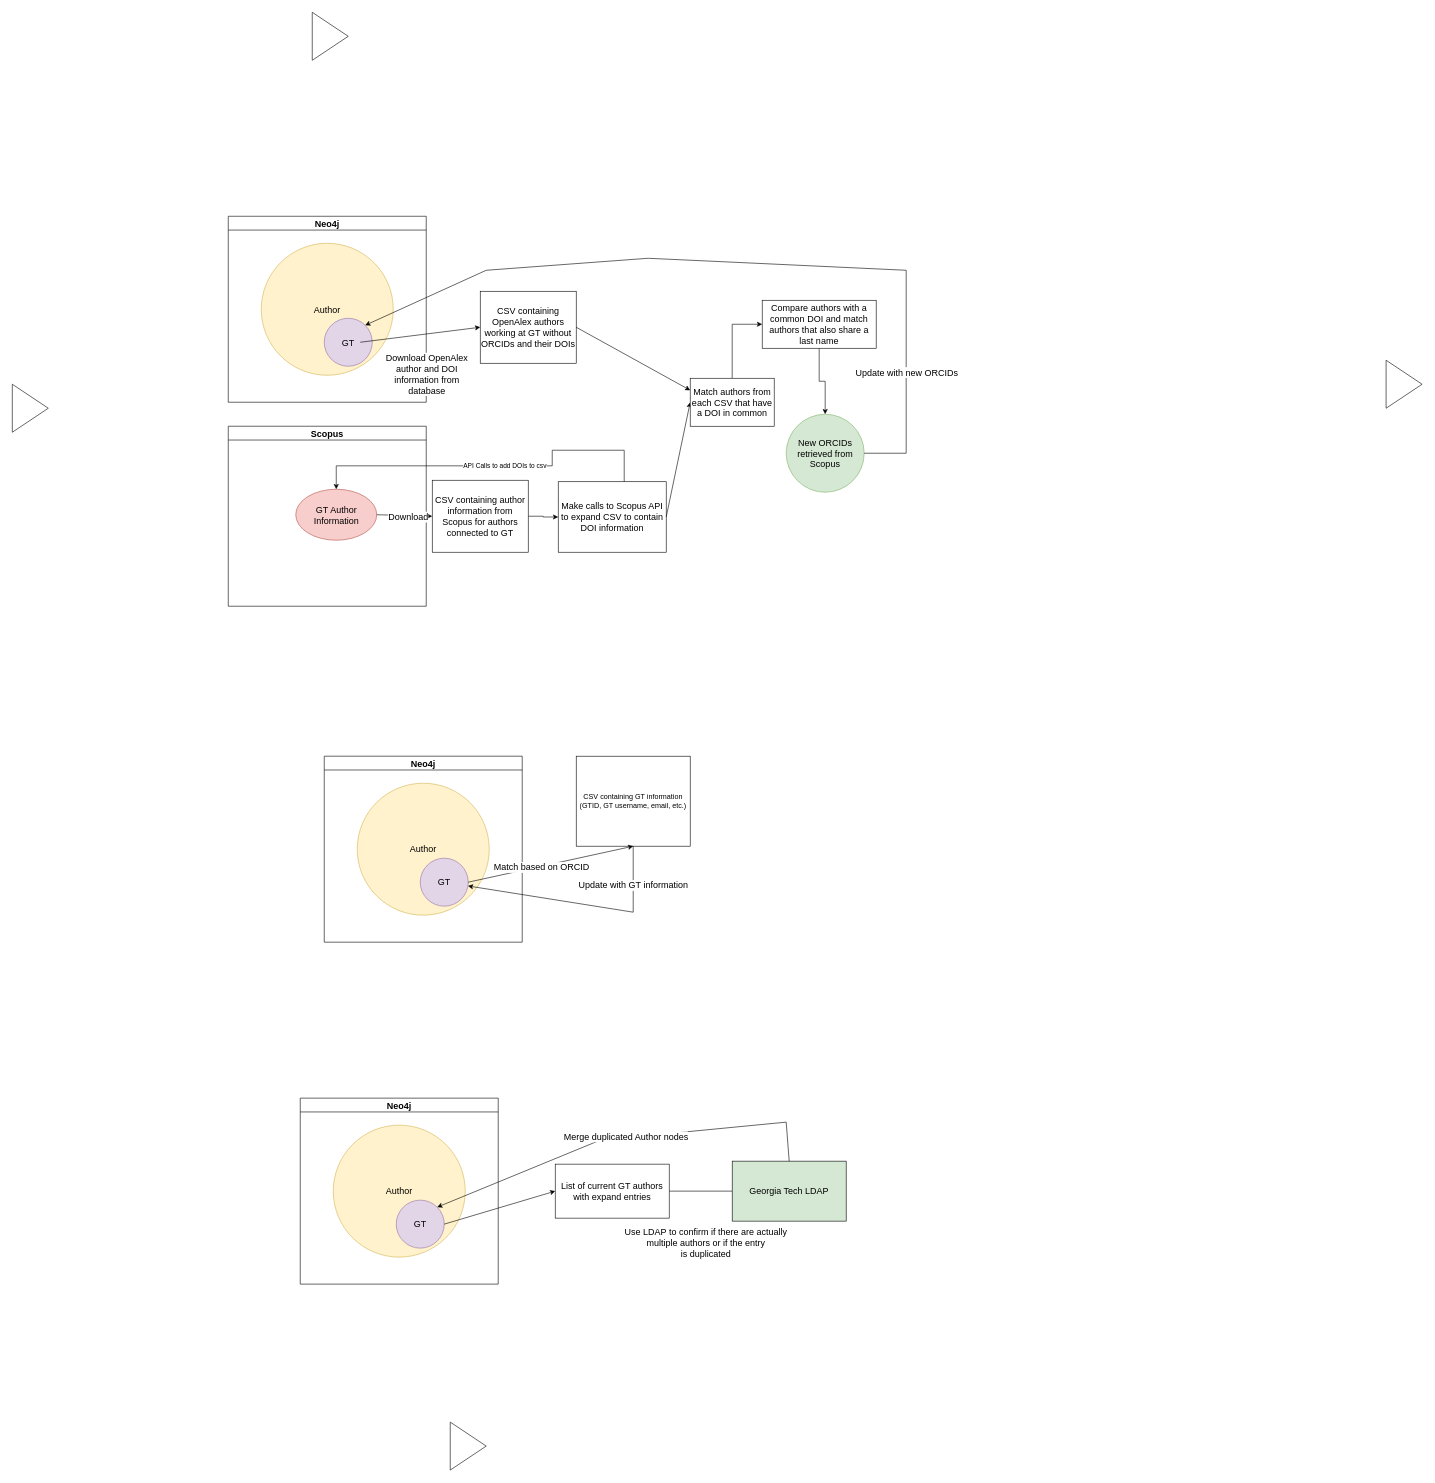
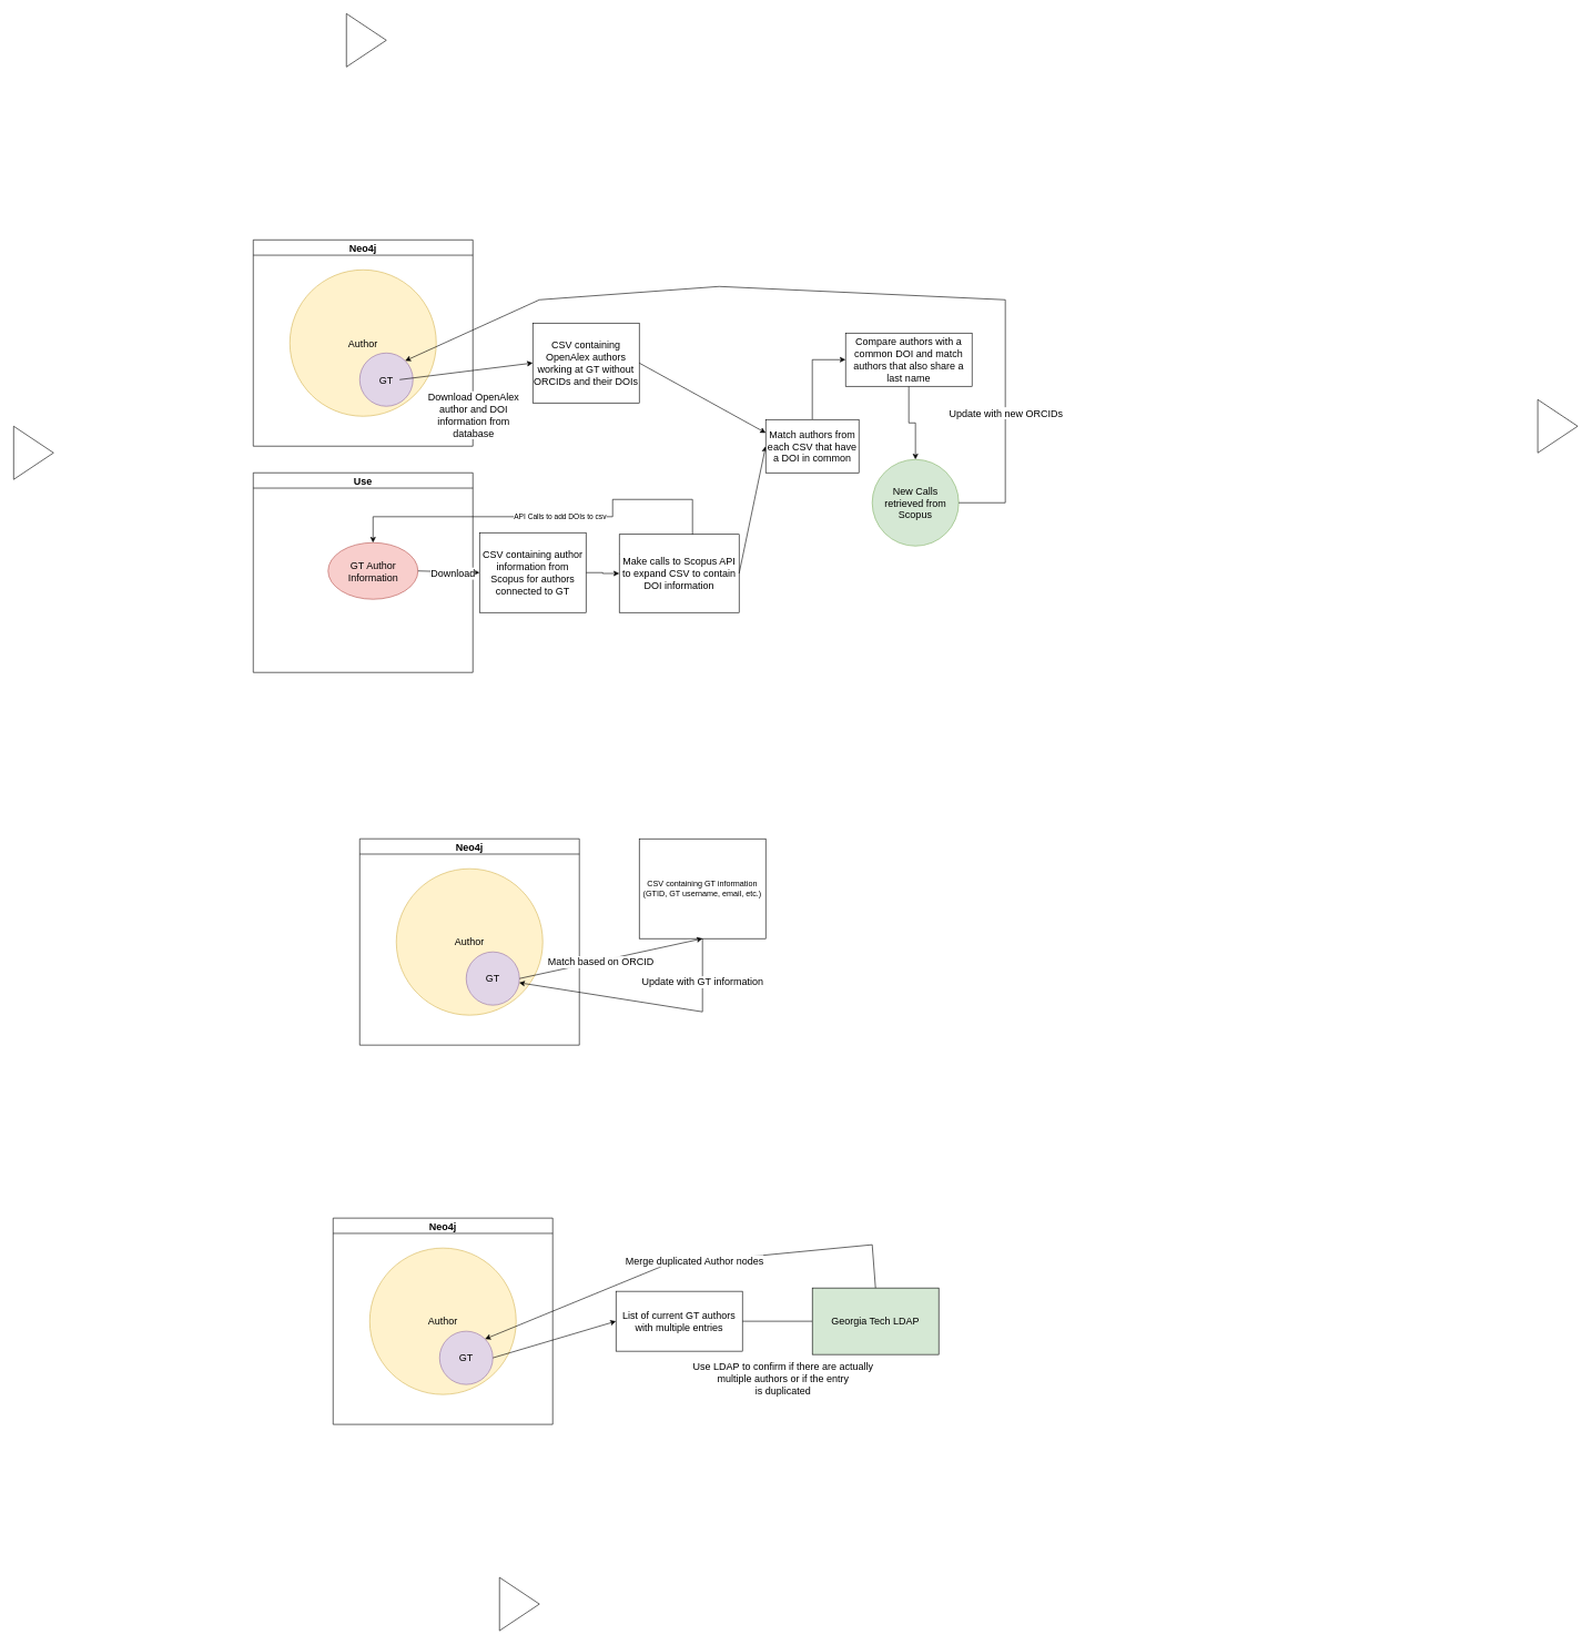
  <mxCell id="0" />
  <mxCell id="1" parent="0" />
  <mxCell id="2" value="&lt;font style=&quot;font-size: 15px;&quot;&gt;Neo4j&lt;/font&gt;" style="swimlane;whiteSpace=wrap;html=1;" parent="1" vertex="1"><mxGeometry x="380" y="360" width="330" height="310" as="geometry" /></mxCell>
  <mxCell id="3" value="&lt;font style=&quot;font-size: 15px;&quot;&gt;Author&lt;/font&gt;" style="ellipse;whiteSpace=wrap;html=1;aspect=fixed;fillColor=#fff2cc;strokeColor=#d6b656;" parent="2" vertex="1"><mxGeometry x="55" y="45" width="220" height="220" as="geometry" /></mxCell>
  <mxCell id="4" value="&lt;font style=&quot;font-size: 15px;&quot;&gt;GT&lt;/font&gt;" style="ellipse;whiteSpace=wrap;html=1;aspect=fixed;fillColor=#e1d5e7;strokeColor=#9673a6;" parent="2" vertex="1"><mxGeometry x="160" y="170" width="80" height="80" as="geometry" /></mxCell>
  <mxCell id="5" value="" style="endArrow=classic;html=1;rounded=0;entryX=0;entryY=0.5;entryDx=0;entryDy=0;" parent="2" target="7" edge="1"><mxGeometry width="50" height="50" relative="1" as="geometry"><mxPoint x="220" y="210" as="sourcePoint" /><mxPoint x="270" y="160" as="targetPoint" /></mxGeometry></mxCell>
  <mxCell id="6" value="&lt;font style=&quot;font-size: 15px;&quot;&gt;Download OpenAlex&lt;br&gt;author and DOI&lt;br&gt;information from&lt;br&gt;database&lt;br&gt;&lt;/font&gt;" style="edgeLabel;html=1;align=center;verticalAlign=middle;resizable=0;points=[];" parent="5" vertex="1" connectable="0"><mxGeometry x="0.104" y="-2" relative="1" as="geometry"><mxPoint y="64" as="offset" /></mxGeometry></mxCell>
  <mxCell id="7" value="&lt;font style=&quot;font-size: 15px;&quot;&gt;CSV containing OpenAlex authors working at GT without ORCIDs and their DOIs&lt;/font&gt;" style="rounded=0;whiteSpace=wrap;html=1;" parent="1" vertex="1"><mxGeometry x="800" y="485" width="160" height="120" as="geometry" /></mxCell>
- <mxCell id="8" value="&lt;font style=&quot;font-size: 15px;&quot;&gt;Scopus&lt;/font&gt;" style="swimlane;whiteSpace=wrap;html=1;" parent="1" vertex="1"><mxGeometry x="380" y="710" width="330" height="300" as="geometry" /></mxCell>
+ <mxCell id="8" value="&lt;font style=&quot;font-size: 15px;&quot;&gt;Use&lt;/font&gt;" style="swimlane;whiteSpace=wrap;html=1;" parent="1" vertex="1"><mxGeometry x="380" y="710" width="330" height="300" as="geometry" /></mxCell>
  <mxCell id="9" value="&lt;font style=&quot;font-size: 15px;&quot;&gt;GT Author Information&lt;/font&gt;" style="ellipse;whiteSpace=wrap;html=1;aspect=fixed;fillColor=#f8cecc;strokeColor=#b85450;" parent="8" vertex="1"><mxGeometry x="112.5" y="105" width="135" height="85" as="geometry" /></mxCell>
  <mxCell id="10" style="edgeStyle=orthogonalEdgeStyle;rounded=0;orthogonalLoop=1;jettySize=auto;html=1;exitX=0;exitY=0.25;exitDx=0;exitDy=0;" parent="1" source="14" target="9" edge="1"><mxGeometry relative="1" as="geometry"><mxPoint x="900" y="740" as="targetPoint" /><mxPoint x="1040" y="840" as="sourcePoint" /><Array as="points"><mxPoint x="1040" y="831" /><mxPoint x="1040" y="750" /><mxPoint x="920" y="750" /><mxPoint x="920" y="776" /></Array></mxGeometry></mxCell>
  <mxCell id="11" value="API Calls to add DOIs to csv" style="edgeLabel;html=1;align=center;verticalAlign=middle;resizable=0;points=[];" parent="10" vertex="1" connectable="0"><mxGeometry x="0.133" y="-1" relative="1" as="geometry"><mxPoint as="offset" /></mxGeometry></mxCell>
  <mxCell id="12" style="edgeStyle=orthogonalEdgeStyle;rounded=0;orthogonalLoop=1;jettySize=auto;html=1;entryX=0;entryY=0.5;entryDx=0;entryDy=0;" parent="1" source="13" target="14" edge="1"><mxGeometry relative="1" as="geometry" /></mxCell>
  <mxCell id="13" value="&lt;span style=&quot;font-size: 15px;&quot;&gt;CSV containing author information from Scopus for authors connected to GT&lt;/span&gt;" style="rounded=0;whiteSpace=wrap;html=1;" parent="1" vertex="1"><mxGeometry x="720" y="800" width="160" height="120" as="geometry" /></mxCell>
  <mxCell id="14" value="&lt;span style=&quot;font-size: 15px;&quot;&gt;Make calls to Scopus API to expand CSV to contain DOI information&lt;/span&gt;" style="rounded=0;whiteSpace=wrap;html=1;" parent="1" vertex="1"><mxGeometry x="930" y="802.5" width="180" height="117.5" as="geometry" /></mxCell>
  <mxCell id="15" value="" style="endArrow=classic;html=1;rounded=0;exitX=1;exitY=0.5;exitDx=0;exitDy=0;entryX=0;entryY=0.25;entryDx=0;entryDy=0;" parent="1" source="7" target="18" edge="1"><mxGeometry width="50" height="50" relative="1" as="geometry"><mxPoint x="880" y="530" as="sourcePoint" /><mxPoint x="1190" y="580" as="targetPoint" /></mxGeometry></mxCell>
  <mxCell id="16" value="" style="endArrow=classic;html=1;rounded=0;exitX=1;exitY=0.5;exitDx=0;exitDy=0;entryX=0;entryY=0.5;entryDx=0;entryDy=0;" parent="1" source="14" target="18" edge="1"><mxGeometry width="50" height="50" relative="1" as="geometry"><mxPoint x="1130" y="820" as="sourcePoint" /><mxPoint x="1210" y="640" as="targetPoint" /></mxGeometry></mxCell>
  <mxCell id="17" style="edgeStyle=orthogonalEdgeStyle;rounded=0;orthogonalLoop=1;jettySize=auto;html=1;entryX=0;entryY=0.5;entryDx=0;entryDy=0;" parent="1" source="18" target="20" edge="1"><mxGeometry relative="1" as="geometry" /></mxCell>
  <mxCell id="18" value="&lt;span style=&quot;font-size: 15px;&quot;&gt;Match authors from each CSV that have a DOI in common&lt;/span&gt;" style="rounded=0;whiteSpace=wrap;html=1;" parent="1" vertex="1"><mxGeometry x="1150" y="630" width="140" height="80" as="geometry" /></mxCell>
  <mxCell id="19" style="edgeStyle=orthogonalEdgeStyle;rounded=0;orthogonalLoop=1;jettySize=auto;html=1;entryX=0.5;entryY=0;entryDx=0;entryDy=0;" parent="1" source="20" target="21" edge="1"><mxGeometry relative="1" as="geometry" /></mxCell>
  <mxCell id="20" value="&lt;span style=&quot;font-size: 15px;&quot;&gt;Compare authors with a common DOI and match authors that also share a last name&lt;/span&gt;" style="rounded=0;whiteSpace=wrap;html=1;" parent="1" vertex="1"><mxGeometry x="1270" y="500" width="190" height="80" as="geometry" /></mxCell>
- <mxCell id="21" value="&lt;font style=&quot;font-size: 15px;&quot;&gt;New ORCIDs&lt;br&gt;retrieved from&lt;br&gt;Scopus&lt;br&gt;&lt;/font&gt;" style="ellipse;whiteSpace=wrap;html=1;aspect=fixed;fillColor=#d5e8d4;strokeColor=#82b366;" parent="1" vertex="1"><mxGeometry x="1310" y="690" width="130" height="130" as="geometry" /></mxCell>
+ <mxCell id="21" value="&lt;font style=&quot;font-size: 15px;&quot;&gt;New Calls&lt;br&gt;retrieved from&lt;br&gt;Scopus&lt;br&gt;&lt;/font&gt;" style="ellipse;whiteSpace=wrap;html=1;aspect=fixed;fillColor=#d5e8d4;strokeColor=#82b366;" parent="1" vertex="1"><mxGeometry x="1310" y="690" width="130" height="130" as="geometry" /></mxCell>
  <mxCell id="22" value="CSV containing GT information&lt;br&gt;(GTID, GT username, email, etc.)" style="rounded=0;whiteSpace=wrap;html=1;" parent="1" vertex="1"><mxGeometry x="960" y="1260" width="190" height="150" as="geometry" /></mxCell>
  <mxCell id="23" value="" style="endArrow=classic;html=1;rounded=0;exitX=1;exitY=0.5;exitDx=0;exitDy=0;entryX=1;entryY=0;entryDx=0;entryDy=0;" parent="1" source="21" target="4" edge="1"><mxGeometry width="50" height="50" relative="1" as="geometry"><mxPoint x="1460" y="770" as="sourcePoint" /><mxPoint x="1080" y="400" as="targetPoint" /><Array as="points"><mxPoint x="1510" y="755" /><mxPoint x="1510" y="450" /><mxPoint x="1080" y="430" /><mxPoint x="810" y="450" /></Array></mxGeometry></mxCell>
  <mxCell id="24" value="&lt;font style=&quot;font-size: 15px;&quot;&gt;Update with new ORCIDs&lt;/font&gt;" style="edgeLabel;html=1;align=center;verticalAlign=middle;resizable=0;points=[];" parent="23" vertex="1" connectable="0"><mxGeometry x="-0.625" y="4" relative="1" as="geometry"><mxPoint x="4" y="37" as="offset" /></mxGeometry></mxCell>
  <mxCell id="25" value="&lt;font style=&quot;font-size: 15px;&quot;&gt;Neo4j&lt;/font&gt;" style="swimlane;whiteSpace=wrap;html=1;" parent="1" vertex="1"><mxGeometry x="540" y="1260" width="330" height="310" as="geometry" /></mxCell>
  <mxCell id="26" value="&lt;font style=&quot;font-size: 15px;&quot;&gt;Author&lt;/font&gt;" style="ellipse;whiteSpace=wrap;html=1;aspect=fixed;fillColor=#fff2cc;strokeColor=#d6b656;" parent="25" vertex="1"><mxGeometry x="55" y="45" width="220" height="220" as="geometry" /></mxCell>
  <mxCell id="27" value="&lt;font style=&quot;font-size: 15px;&quot;&gt;GT&lt;/font&gt;" style="ellipse;whiteSpace=wrap;html=1;aspect=fixed;fillColor=#e1d5e7;strokeColor=#9673a6;" parent="25" vertex="1"><mxGeometry x="160" y="170" width="80" height="80" as="geometry" /></mxCell>
  <mxCell id="28" value="" style="endArrow=classic;html=1;rounded=0;entryX=0.5;entryY=1;entryDx=0;entryDy=0;exitX=1;exitY=0.5;exitDx=0;exitDy=0;" parent="1" source="27" target="22" edge="1"><mxGeometry width="50" height="50" relative="1" as="geometry"><mxPoint x="1030" y="1520" as="sourcePoint" /><mxPoint x="1080" y="1470" as="targetPoint" /></mxGeometry></mxCell>
  <mxCell id="29" value="&lt;font style=&quot;font-size: 15px;&quot;&gt;Match based on ORCID&lt;/font&gt;" style="edgeLabel;html=1;align=center;verticalAlign=middle;resizable=0;points=[];" parent="28" vertex="1" connectable="0"><mxGeometry x="-0.122" y="-1" relative="1" as="geometry"><mxPoint as="offset" /></mxGeometry></mxCell>
  <mxCell id="30" value="" style="endArrow=classic;html=1;rounded=0;exitX=0.5;exitY=1;exitDx=0;exitDy=0;" parent="1" source="22" target="27" edge="1"><mxGeometry width="50" height="50" relative="1" as="geometry"><mxPoint x="1080" y="1600" as="sourcePoint" /><mxPoint x="1130" y="1550" as="targetPoint" /><Array as="points"><mxPoint x="1055" y="1520" /></Array></mxGeometry></mxCell>
  <mxCell id="31" value="&lt;font style=&quot;font-size: 15px;&quot;&gt;Update with GT information&lt;/font&gt;" style="edgeLabel;html=1;align=center;verticalAlign=middle;resizable=0;points=[];" parent="30" vertex="1" connectable="0"><mxGeometry x="-0.673" y="-1" relative="1" as="geometry"><mxPoint as="offset" /></mxGeometry></mxCell>
  <mxCell id="32" value="&lt;font style=&quot;font-size: 15px;&quot;&gt;Neo4j&lt;/font&gt;" style="swimlane;whiteSpace=wrap;html=1;" parent="1" vertex="1"><mxGeometry x="500" y="1830" width="330" height="310" as="geometry" /></mxCell>
  <mxCell id="33" value="&lt;font style=&quot;font-size: 15px;&quot;&gt;Author&lt;/font&gt;" style="ellipse;whiteSpace=wrap;html=1;aspect=fixed;fillColor=#fff2cc;strokeColor=#d6b656;" parent="32" vertex="1"><mxGeometry x="55" y="45" width="220" height="220" as="geometry" /></mxCell>
  <mxCell id="34" value="&lt;font style=&quot;font-size: 15px;&quot;&gt;GT&lt;/font&gt;" style="ellipse;whiteSpace=wrap;html=1;aspect=fixed;fillColor=#e1d5e7;strokeColor=#9673a6;" parent="32" vertex="1"><mxGeometry x="160" y="170" width="80" height="80" as="geometry" /></mxCell>
  <mxCell id="35" style="edgeStyle=orthogonalEdgeStyle;rounded=0;orthogonalLoop=1;jettySize=auto;html=1;entryX=0;entryY=0.5;entryDx=0;entryDy=0;endArrow=none;" parent="1" source="37" target="39" edge="1"><mxGeometry relative="1" as="geometry" /></mxCell>
  <mxCell id="36" value="&lt;font style=&quot;font-size: 15px;&quot;&gt;Use LDAP to confirm if there are actually&lt;br&gt;multiple authors or if the entry&lt;br&gt;is duplicated&lt;br&gt;&lt;/font&gt;" style="edgeLabel;html=1;align=center;verticalAlign=middle;resizable=0;points=[];" parent="35" vertex="1" connectable="0"><mxGeometry x="0.137" relative="1" as="geometry"><mxPoint y="85" as="offset" /></mxGeometry></mxCell>
- <mxCell id="37" value="&lt;font style=&quot;font-size: 15px;&quot;&gt;List of current GT authors with expand entries&lt;/font&gt;" style="rounded=0;whiteSpace=wrap;html=1;" parent="1" vertex="1"><mxGeometry x="925" y="1940" width="190" height="90" as="geometry" /></mxCell>
+ <mxCell id="37" value="&lt;font style=&quot;font-size: 15px;&quot;&gt;List of current GT authors with multiple entries&lt;/font&gt;" style="rounded=0;whiteSpace=wrap;html=1;" parent="1" vertex="1"><mxGeometry x="925" y="1940" width="190" height="90" as="geometry" /></mxCell>
  <mxCell id="38" value="" style="endArrow=classic;html=1;rounded=0;entryX=0;entryY=0.5;entryDx=0;entryDy=0;exitX=1;exitY=0.5;exitDx=0;exitDy=0;" parent="1" source="34" target="37" edge="1"><mxGeometry width="50" height="50" relative="1" as="geometry"><mxPoint x="850" y="2030" as="sourcePoint" /><mxPoint x="900" y="1980" as="targetPoint" /></mxGeometry></mxCell>
  <mxCell id="39" value="&lt;font style=&quot;font-size: 15px;&quot;&gt;Georgia Tech LDAP&lt;/font&gt;" style="rounded=0;whiteSpace=wrap;html=1;fillColor=#d5e8d4;" parent="1" vertex="1"><mxGeometry x="1220" y="1935" width="190" height="100" as="geometry" /></mxCell>
  <mxCell id="40" value="" style="endArrow=classic;html=1;rounded=0;exitX=0.5;exitY=0;exitDx=0;exitDy=0;entryX=1;entryY=0;entryDx=0;entryDy=0;" parent="1" source="39" target="34" edge="1"><mxGeometry width="50" height="50" relative="1" as="geometry"><mxPoint x="1260" y="1890" as="sourcePoint" /><mxPoint x="1010" y="1810" as="targetPoint" /><Array as="points"><mxPoint x="1310" y="1870" /><mxPoint x="1000" y="1900" /></Array></mxGeometry></mxCell>
  <mxCell id="41" value="&lt;font style=&quot;font-size: 15px;&quot;&gt;Merge duplicated Author nodes&lt;/font&gt;" style="edgeLabel;html=1;align=center;verticalAlign=middle;resizable=0;points=[];" parent="40" vertex="1" connectable="0"><mxGeometry x="-0.005" y="-2" relative="1" as="geometry"><mxPoint as="offset" /></mxGeometry></mxCell>
  <mxCell id="42" value="" style="endArrow=classic;html=1;rounded=0;entryX=0;entryY=0.5;entryDx=0;entryDy=0;exitX=1;exitY=0.5;exitDx=0;exitDy=0;" parent="1" target="13" edge="1" source="9"><mxGeometry width="50" height="50" relative="1" as="geometry"><mxPoint x="620" y="840" as="sourcePoint" /><mxPoint x="840" y="840" as="targetPoint" /></mxGeometry></mxCell>
  <mxCell id="43" value="&lt;font style=&quot;font-size: 15px;&quot;&gt;Download&lt;/font&gt;" style="edgeLabel;html=1;align=center;verticalAlign=middle;resizable=0;points=[];" parent="42" vertex="1" connectable="0"><mxGeometry x="0.123" y="-2" relative="1" as="geometry"><mxPoint as="offset" /></mxGeometry></mxCell>
  <mxCell id="44" value="" style="triangle;whiteSpace=wrap;html=1;" vertex="1" parent="1"><mxGeometry x="20" y="640" width="60" height="80" as="geometry" /></mxCell>
  <mxCell id="45" value="" style="triangle;whiteSpace=wrap;html=1;" vertex="1" parent="1"><mxGeometry x="2310" y="600" width="60" height="80" as="geometry" /></mxCell>
  <mxCell id="46" value="" style="triangle;whiteSpace=wrap;html=1;" vertex="1" parent="1"><mxGeometry x="520" y="20" width="60" height="80" as="geometry" /></mxCell>
  <mxCell id="47" value="" style="triangle;whiteSpace=wrap;html=1;" vertex="1" parent="1"><mxGeometry x="750" y="2370" width="60" height="80" as="geometry" /></mxCell>
